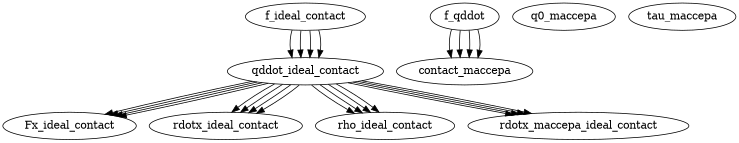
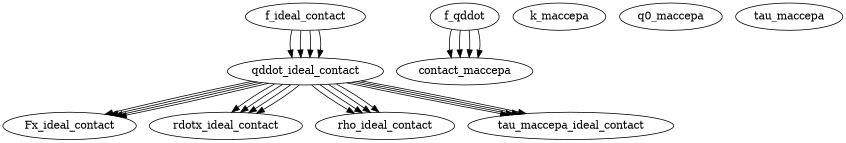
  digraph {
    f_ideal_contact
    qddot_ideal_contact
    Fx_ideal_contact
    rdotx_ideal_contact
    rho_ideal_contact
-   tau_maccepa_ideal_contact [label=rdotx_maccepa_ideal_contact]
+   tau_maccepa_ideal_contact
    n7 [label=f_qddot]
    n8 [label=contact_maccepa]
+   k_maccepa
    q0_maccepa
    tau_maccepa
    f_ideal_contact -> qddot_ideal_contact
    f_ideal_contact -> qddot_ideal_contact
    f_ideal_contact -> qddot_ideal_contact
    f_ideal_contact -> qddot_ideal_contact
    qddot_ideal_contact -> Fx_ideal_contact
    qddot_ideal_contact -> Fx_ideal_contact
    qddot_ideal_contact -> Fx_ideal_contact
    qddot_ideal_contact -> Fx_ideal_contact
    qddot_ideal_contact -> rdotx_ideal_contact
    qddot_ideal_contact -> rdotx_ideal_contact
    qddot_ideal_contact -> rdotx_ideal_contact
    qddot_ideal_contact -> rdotx_ideal_contact
    qddot_ideal_contact -> rho_ideal_contact
    qddot_ideal_contact -> rho_ideal_contact
    qddot_ideal_contact -> rho_ideal_contact
    qddot_ideal_contact -> rho_ideal_contact
    qddot_ideal_contact -> tau_maccepa_ideal_contact
    qddot_ideal_contact -> tau_maccepa_ideal_contact
    qddot_ideal_contact -> tau_maccepa_ideal_contact
    qddot_ideal_contact -> tau_maccepa_ideal_contact
    n7 -> n8
    n7 -> n8
    n7 -> n8
    n7 -> n8
  }
